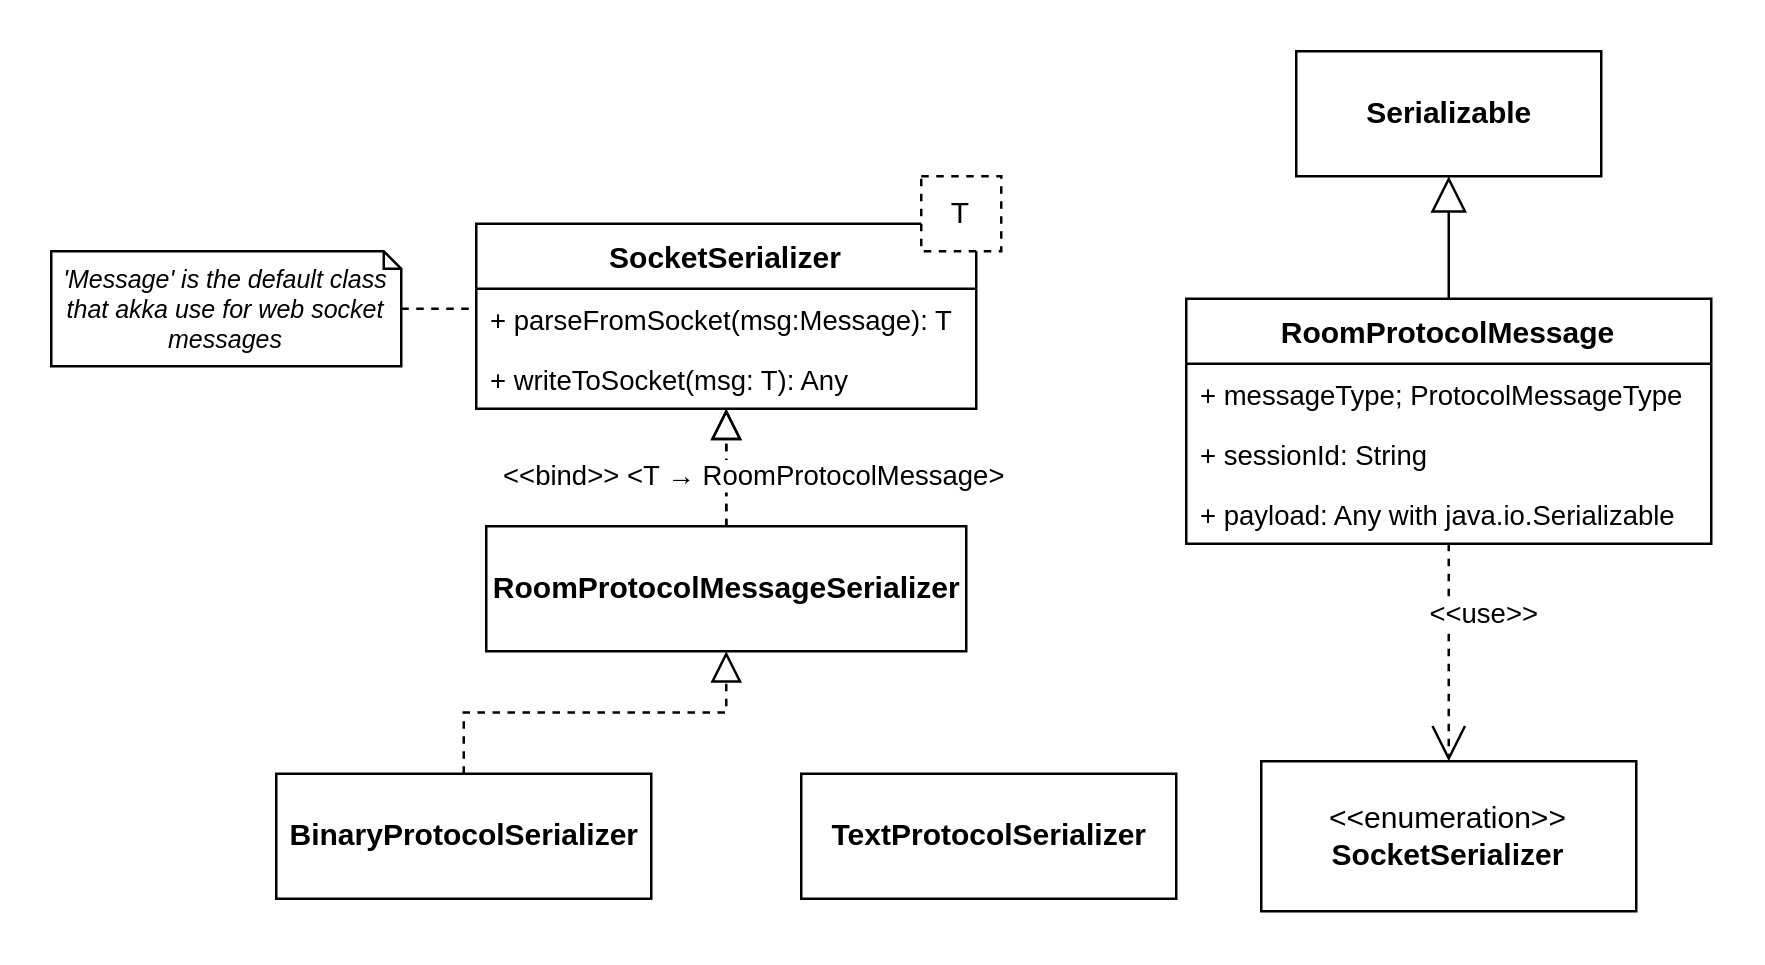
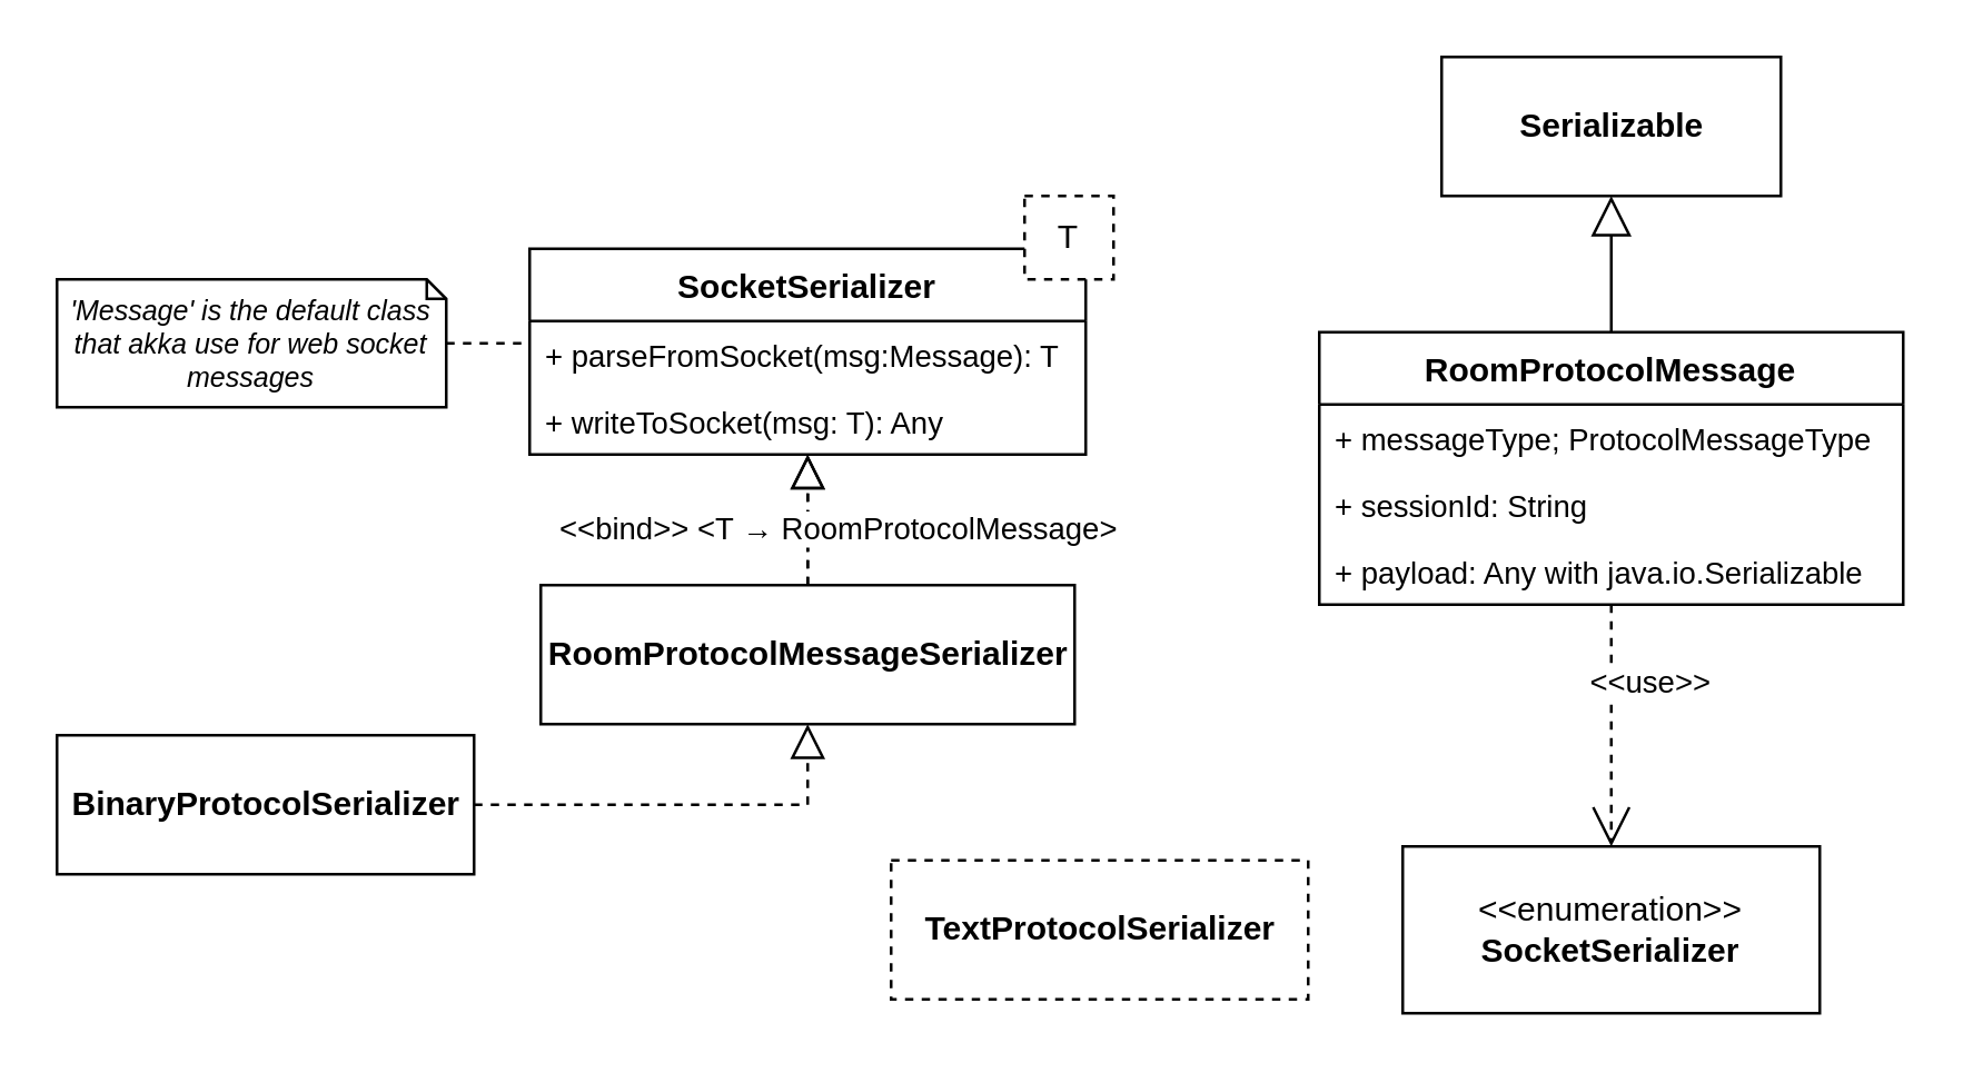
  <mxCell id="0" />
  <mxCell id="1" parent="0" />
  <mxCell id="2" style="edgeStyle=orthogonalEdgeStyle;rounded=0;orthogonalLoop=1;jettySize=auto;html=1;fontSize=11;endArrow=block;endFill=0;dashed=1;endSize=10;" edge="1" parent="1" source="12" target="4"><mxGeometry relative="1" as="geometry" /></mxCell>
- <mxCell id="3" value="&lt;b&gt;BinaryProtocolSerializer&lt;/b&gt;" style="html=1;" vertex="1" parent="1"><mxGeometry x="110" y="309" width="150" height="50" as="geometry" /></mxCell>
+ <mxCell id="3" value="&lt;b&gt;BinaryProtocolSerializer&lt;/b&gt;" style="html=1;" vertex="1" parent="1"><mxGeometry x="20" y="264" width="150" height="50" as="geometry" /></mxCell>
  <mxCell id="4" value="SocketSerializer&#10;" style="swimlane;fontStyle=1;align=center;verticalAlign=top;childLayout=stackLayout;horizontal=1;startSize=26;horizontalStack=0;resizeParent=1;resizeParentMax=0;resizeLast=0;collapsible=1;marginBottom=0;" vertex="1" parent="1"><mxGeometry x="190" y="89" width="200" height="74" as="geometry" /></mxCell>
  <mxCell id="5" value="+ parseFromSocket(msg:Message): T&#10;" style="text;strokeColor=none;fillColor=none;align=left;verticalAlign=top;spacingLeft=4;spacingRight=4;overflow=hidden;rotatable=0;points=[[0,0.5],[1,0.5]];portConstraint=eastwest;fontSize=11;" vertex="1" parent="4"><mxGeometry y="26" width="200" height="24" as="geometry" /></mxCell>
  <mxCell id="6" value="+ writeToSocket(msg: T): Any" style="text;strokeColor=none;fillColor=none;align=left;verticalAlign=top;spacingLeft=4;spacingRight=4;overflow=hidden;rotatable=0;points=[[0,0.5],[1,0.5]];portConstraint=eastwest;fontSize=11;" vertex="1" parent="4"><mxGeometry y="50" width="200" height="24" as="geometry" /></mxCell>
  <mxCell id="7" style="edgeStyle=orthogonalEdgeStyle;rounded=0;orthogonalLoop=1;jettySize=auto;html=1;dashed=1;startSize=6;endArrow=block;endFill=0;endSize=10;" edge="1" parent="1" source="12" target="4"><mxGeometry relative="1" as="geometry" /></mxCell>
  <mxCell id="8" value="&amp;lt;&amp;lt;bind&amp;gt;&amp;gt; &amp;lt;T&amp;nbsp;→ RoomProtocolMessage&amp;gt;" style="edgeLabel;html=1;align=center;verticalAlign=middle;resizable=0;points=[];" vertex="1" connectable="0" parent="7"><mxGeometry x="-0.58" y="4" relative="1" as="geometry"><mxPoint x="14" y="-11" as="offset" /></mxGeometry></mxCell>
- <mxCell id="9" value="&lt;b&gt;TextProtocolSerializer&lt;/b&gt;" style="html=1;" vertex="1" parent="1"><mxGeometry x="320" y="309" width="150" height="50" as="geometry" /></mxCell>
+ <mxCell id="9" value="&lt;b&gt;TextProtocolSerializer&lt;/b&gt;" style="html=1;dashed=1;" vertex="1" parent="1"><mxGeometry x="320" y="309" width="150" height="50" as="geometry" /></mxCell>
  <mxCell id="10" value="&lt;span style=&quot;font-family: monospace ; font-size: 0px&quot;&gt;%3CmxGraphModel%3E%3Croot%3E%3CmxCell%20id%3D%220%22%2F%3E%3CmxCell%20id%3D%221%22%20parent%3D%220%22%2F%3E%3CmxCell%20id%3D%222%22%20value%3D%22%2B%20sessionId%3A%20String%22%20style%3D%22text%3BstrokeColor%3Dnone%3BfillColor%3Dnone%3Balign%3Dleft%3BverticalAlign%3Dtop%3BspacingLeft%3D4%3BspacingRight%3D4%3Boverflow%3Dhidden%3Brotatable%3D0%3Bpoints%3D%5B%5B0%2C0.5%5D%2C%5B1%2C0.5%5D%5D%3BportConstraint%3Deastwest%3BfontSize%3D11%3B%22%20vertex%3D%221%22%20parent%3D%221%22%3E%3CmxGeometry%20x%3D%22460%22%20y%3D%22220%22%20width%3D%22220%22%20height%3D%2224%22%20as%3D%22geometry%22%2F%3E%3C%2FmxCell%3E%3C%2Froot%3E%3C%2FmxGraphModel%3E&lt;/span&gt;" style="text;html=1;align=center;verticalAlign=middle;resizable=0;points=[];autosize=1;" vertex="1" parent="1"><mxGeometry x="583" y="240" width="20" height="20" as="geometry" /></mxCell>
  <mxCell id="11" value="T" style="rounded=0;whiteSpace=wrap;html=1;fillColor=#ffffff;dashed=1;" vertex="1" parent="1"><mxGeometry x="368" y="70" width="32" height="30" as="geometry" /></mxCell>
  <mxCell id="12" value="&lt;b&gt;RoomProtocolMessageSerializer&lt;/b&gt;" style="html=1;" vertex="1" parent="1"><mxGeometry x="194" y="210" width="192" height="50" as="geometry" /></mxCell>
  <mxCell id="13" style="edgeStyle=orthogonalEdgeStyle;rounded=0;orthogonalLoop=1;jettySize=auto;html=1;fontSize=11;endArrow=block;endFill=0;dashed=1;endSize=10;" edge="1" parent="1" source="3" target="12"><mxGeometry relative="1" as="geometry"><mxPoint x="185" y="309" as="sourcePoint" /><mxPoint x="290" y="163" as="targetPoint" /></mxGeometry></mxCell>
  <mxCell id="14" style="edgeStyle=orthogonalEdgeStyle;rounded=0;orthogonalLoop=1;jettySize=auto;html=1;startArrow=none;startFill=0;endArrow=block;endFill=0;endSize=12;strokeColor=#000000;" edge="1" parent="1" source="19" target="17"><mxGeometry relative="1" as="geometry" /></mxCell>
  <mxCell id="15" style="edgeStyle=none;rounded=0;orthogonalLoop=1;jettySize=auto;html=1;startArrow=none;startFill=0;endArrow=open;endFill=0;endSize=12;strokeColor=#000000;dashed=1;" edge="1" parent="1" source="19" target="18"><mxGeometry relative="1" as="geometry" /></mxCell>
  <mxCell id="16" value="&amp;lt;&amp;lt;use&amp;gt;&amp;gt;" style="edgeLabel;html=1;align=center;verticalAlign=middle;resizable=0;points=[];" vertex="1" connectable="0" parent="15"><mxGeometry x="-0.369" y="2" relative="1" as="geometry"><mxPoint x="11.97" y="0.48" as="offset" /></mxGeometry></mxCell>
  <mxCell id="17" value="&lt;b&gt;Serializable&lt;/b&gt;" style="html=1;" vertex="1" parent="1"><mxGeometry x="518" y="20" width="122" height="50" as="geometry" /></mxCell>
  <mxCell id="18" value="&lt;span style=&quot;font-weight: normal&quot;&gt;&amp;lt;&amp;lt;enumeration&amp;gt;&amp;gt;&lt;br&gt;&lt;/span&gt;SocketSerializer" style="rounded=0;whiteSpace=wrap;html=1;fontStyle=1" vertex="1" parent="1"><mxGeometry x="504" y="304" width="150" height="60" as="geometry" /></mxCell>
  <mxCell id="19" value="RoomProtocolMessage" style="swimlane;fontStyle=1;align=center;verticalAlign=top;childLayout=stackLayout;horizontal=1;startSize=26;horizontalStack=0;resizeParent=1;resizeParentMax=0;resizeLast=0;collapsible=1;marginBottom=0;" vertex="1" parent="1"><mxGeometry x="474" y="119" width="210" height="98" as="geometry" /></mxCell>
  <mxCell id="20" value="+ messageType; ProtocolMessageType&#10;" style="text;strokeColor=none;fillColor=none;align=left;verticalAlign=top;spacingLeft=4;spacingRight=4;overflow=hidden;rotatable=0;points=[[0,0.5],[1,0.5]];portConstraint=eastwest;fontSize=11;" vertex="1" parent="19"><mxGeometry y="26" width="210" height="24" as="geometry" /></mxCell>
  <mxCell id="21" value="+ sessionId: String" style="text;strokeColor=none;fillColor=none;align=left;verticalAlign=top;spacingLeft=4;spacingRight=4;overflow=hidden;rotatable=0;points=[[0,0.5],[1,0.5]];portConstraint=eastwest;fontSize=11;" vertex="1" parent="19"><mxGeometry y="50" width="210" height="24" as="geometry" /></mxCell>
  <mxCell id="22" value="+ payload: Any with java.io.Serializable" style="text;strokeColor=none;fillColor=none;align=left;verticalAlign=top;spacingLeft=4;spacingRight=4;overflow=hidden;rotatable=0;points=[[0,0.5],[1,0.5]];portConstraint=eastwest;fontSize=11;" vertex="1" parent="19"><mxGeometry y="74" width="210" height="24" as="geometry" /></mxCell>
  <mxCell id="23" style="edgeStyle=orthogonalEdgeStyle;rounded=0;orthogonalLoop=1;jettySize=auto;html=1;endArrow=none;endFill=0;dashed=1;" edge="1" parent="1" source="24" target="4"><mxGeometry relative="1" as="geometry"><Array as="points"><mxPoint x="150" y="126" /></Array></mxGeometry></mxCell>
  <mxCell id="24" value="'Message' is the default class that akka use for web socket messages" style="shape=note;size=7;whiteSpace=wrap;html=1;fontStyle=2;fontSize=10;" vertex="1" parent="1"><mxGeometry x="20" y="100" width="140" height="46" as="geometry" /></mxCell>
